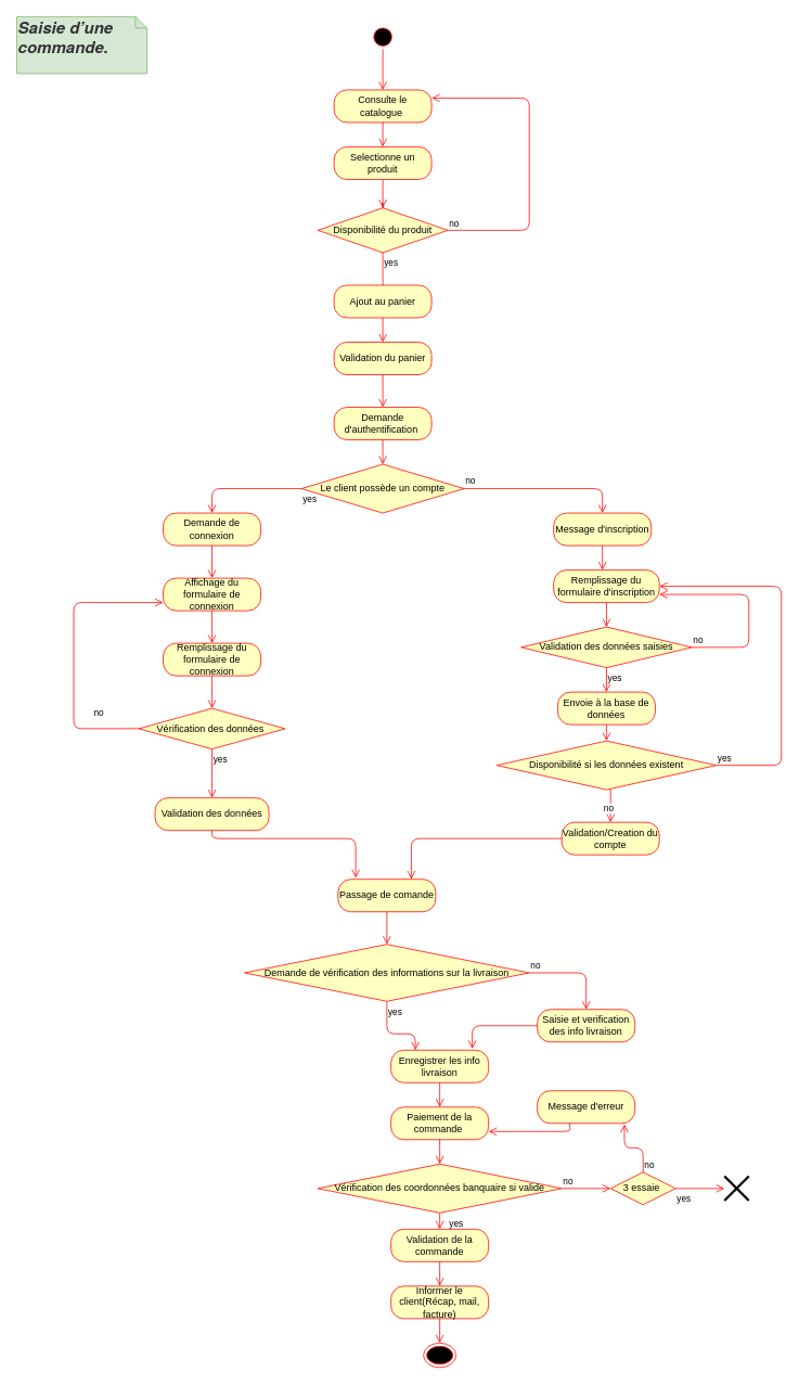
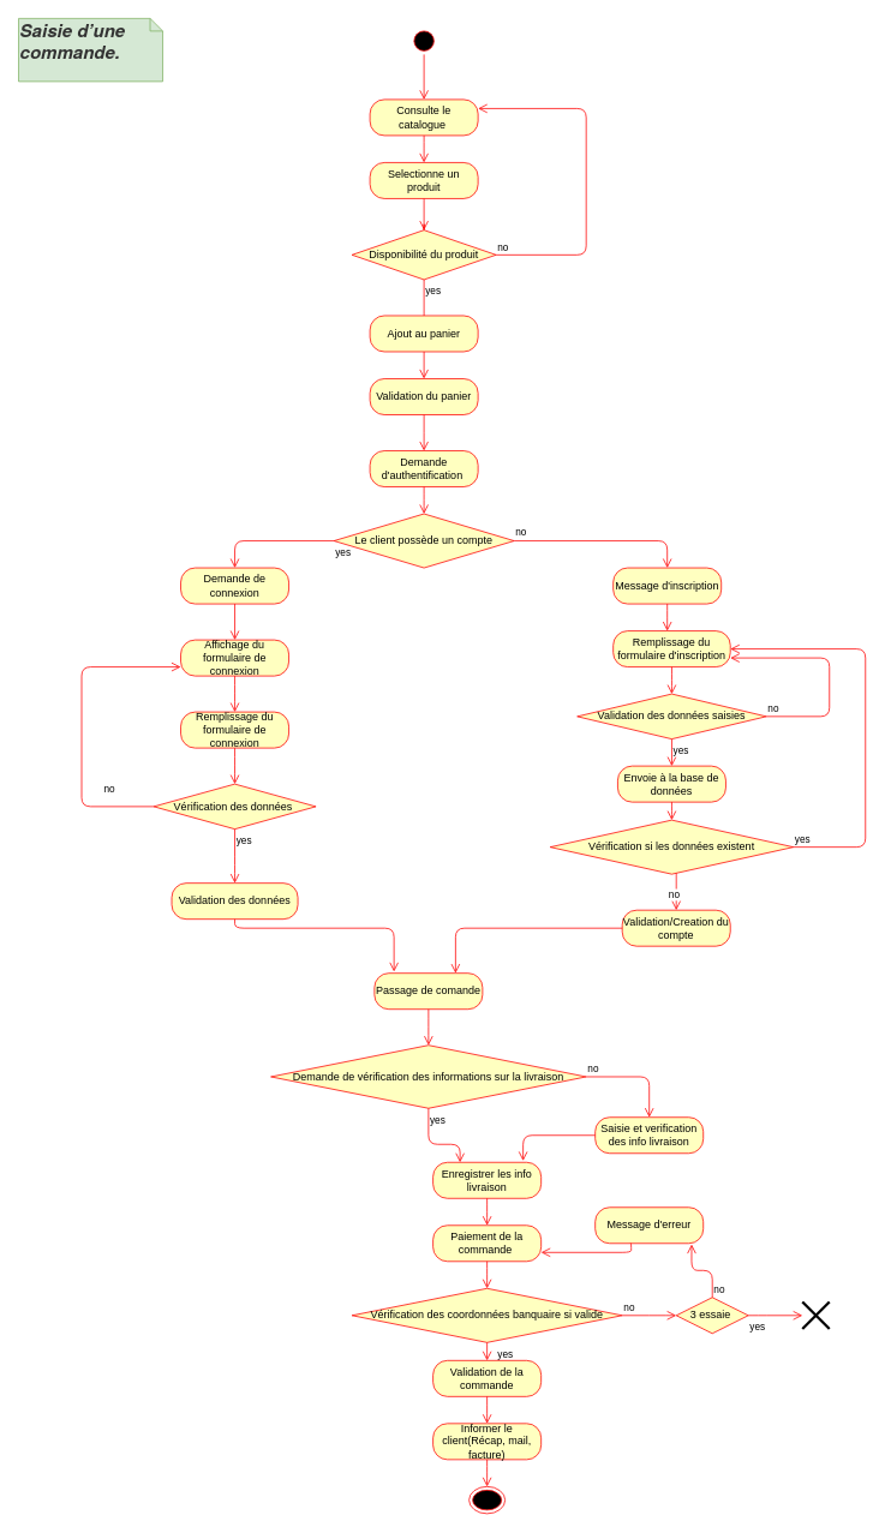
  <mxCell id="0" />
  <mxCell id="1" parent="0" />
  <mxCell id="2" value="" style="ellipse;html=1;shape=startState;fillColor=#000000;strokeColor=#ff0000;" parent="1" vertex="1"><mxGeometry x="455" y="30" width="30" height="30" as="geometry" /></mxCell>
  <mxCell id="3" value="" style="edgeStyle=orthogonalEdgeStyle;html=1;verticalAlign=bottom;endArrow=open;endSize=8;strokeColor=#ff0000;" parent="1" source="2" edge="1"><mxGeometry relative="1" as="geometry"><mxPoint x="470" y="110" as="targetPoint" /><Array as="points"><mxPoint x="470" y="110" /><mxPoint x="470" y="110" /></Array></mxGeometry></mxCell>
  <mxCell id="4" value="Selectionne un produit" style="rounded=1;whiteSpace=wrap;html=1;arcSize=40;fontColor=#000000;fillColor=#ffffc0;strokeColor=#ff0000;" parent="1" vertex="1"><mxGeometry x="410" y="180" width="120" height="40" as="geometry" /></mxCell>
  <mxCell id="5" value="" style="edgeStyle=orthogonalEdgeStyle;html=1;verticalAlign=bottom;endArrow=open;endSize=8;strokeColor=#ff0000;" parent="1" source="23" edge="1"><mxGeometry relative="1" as="geometry"><mxPoint x="470" y="280" as="targetPoint" /></mxGeometry></mxCell>
  <mxCell id="6" value="Consulte le catalogue&amp;nbsp;" style="rounded=1;whiteSpace=wrap;html=1;arcSize=40;fontColor=#000000;fillColor=#ffffc0;strokeColor=#ff0000;" parent="1" vertex="1"><mxGeometry x="410" y="110" width="120" height="40" as="geometry" /></mxCell>
  <mxCell id="7" value="" style="edgeStyle=orthogonalEdgeStyle;html=1;verticalAlign=bottom;endArrow=open;endSize=8;strokeColor=#ff0000;" parent="1" source="6" edge="1"><mxGeometry relative="1" as="geometry"><mxPoint x="470" y="180" as="targetPoint" /></mxGeometry></mxCell>
  <mxCell id="8" value="no" style="edgeStyle=orthogonalEdgeStyle;html=1;align=left;verticalAlign=bottom;endArrow=open;endSize=8;strokeColor=#ff0000;entryX=1;entryY=0.25;entryDx=0;entryDy=0;" parent="1" source="23" target="6" edge="1"><mxGeometry x="-1" relative="1" as="geometry"><mxPoint x="730" y="210" as="targetPoint" /><Array as="points"><mxPoint x="650" y="283" /><mxPoint x="650" y="120" /></Array></mxGeometry></mxCell>
  <mxCell id="9" value="yes" style="edgeStyle=orthogonalEdgeStyle;html=1;align=left;verticalAlign=top;endArrow=open;endSize=8;strokeColor=#ff0000;" parent="1" source="23" edge="1"><mxGeometry x="-1" relative="1" as="geometry"><mxPoint x="470" y="390" as="targetPoint" /><Array as="points"><mxPoint x="470" y="385" /></Array></mxGeometry></mxCell>
  <mxCell id="10" value="Ajout au panier" style="rounded=1;whiteSpace=wrap;html=1;arcSize=40;fontColor=#000000;fillColor=#ffffc0;strokeColor=#ff0000;" parent="1" vertex="1"><mxGeometry x="410" y="350" width="120" height="40" as="geometry" /></mxCell>
  <mxCell id="11" value="" style="edgeStyle=orthogonalEdgeStyle;html=1;verticalAlign=bottom;endArrow=open;endSize=8;strokeColor=#ff0000;" parent="1" source="10" target="12" edge="1"><mxGeometry relative="1" as="geometry"><mxPoint x="470" y="480" as="targetPoint" /></mxGeometry></mxCell>
  <mxCell id="12" value="Validation du panier" style="rounded=1;whiteSpace=wrap;html=1;arcSize=40;fontColor=#000000;fillColor=#ffffc0;strokeColor=#ff0000;" parent="1" vertex="1"><mxGeometry x="410" y="420" width="120" height="40" as="geometry" /></mxCell>
  <mxCell id="13" value="" style="edgeStyle=orthogonalEdgeStyle;html=1;verticalAlign=bottom;endArrow=open;endSize=8;strokeColor=#ff0000;" parent="1" source="12" edge="1"><mxGeometry relative="1" as="geometry"><mxPoint x="470" y="500" as="targetPoint" /></mxGeometry></mxCell>
  <mxCell id="14" value="Demande d'authentification&amp;nbsp;" style="rounded=1;whiteSpace=wrap;html=1;arcSize=40;fontColor=#000000;fillColor=#ffffc0;strokeColor=#ff0000;" parent="1" vertex="1"><mxGeometry x="410" y="500" width="120" height="40" as="geometry" /></mxCell>
  <mxCell id="15" value="" style="edgeStyle=orthogonalEdgeStyle;html=1;verticalAlign=bottom;endArrow=open;endSize=8;strokeColor=#ff0000;" parent="1" source="14" edge="1"><mxGeometry relative="1" as="geometry"><mxPoint x="470" y="570" as="targetPoint" /></mxGeometry></mxCell>
  <mxCell id="16" value="Le client possède un compte&lt;br&gt;" style="rhombus;whiteSpace=wrap;html=1;fillColor=#ffffc0;strokeColor=#ff0000;" parent="1" vertex="1"><mxGeometry x="370" y="570" width="200" height="60" as="geometry" /></mxCell>
  <mxCell id="17" value="no" style="edgeStyle=orthogonalEdgeStyle;html=1;align=left;verticalAlign=bottom;endArrow=open;endSize=8;strokeColor=#ff0000;" parent="1" source="16" edge="1"><mxGeometry x="-1" relative="1" as="geometry"><mxPoint x="740" y="630" as="targetPoint" /><Array as="points"><mxPoint x="740" y="600" /></Array></mxGeometry></mxCell>
  <mxCell id="18" value="yes" style="edgeStyle=orthogonalEdgeStyle;html=1;align=left;verticalAlign=top;endArrow=open;endSize=8;strokeColor=#ff0000;" parent="1" source="16" edge="1"><mxGeometry x="-1" relative="1" as="geometry"><mxPoint x="260" y="630" as="targetPoint" /><Array as="points"><mxPoint x="260" y="600" /></Array></mxGeometry></mxCell>
  <mxCell id="19" value="Message d'inscription" style="rounded=1;whiteSpace=wrap;html=1;arcSize=40;fontColor=#000000;fillColor=#ffffc0;strokeColor=#ff0000;" parent="1" vertex="1"><mxGeometry x="680" y="630" width="120" height="40" as="geometry" /></mxCell>
  <mxCell id="20" value="" style="edgeStyle=orthogonalEdgeStyle;html=1;verticalAlign=bottom;endArrow=open;endSize=8;strokeColor=#ff0000;" parent="1" source="19" edge="1"><mxGeometry relative="1" as="geometry"><mxPoint x="740" y="700" as="targetPoint" /></mxGeometry></mxCell>
  <mxCell id="21" value="Demande de connexion" style="rounded=1;whiteSpace=wrap;html=1;arcSize=40;fontColor=#000000;fillColor=#ffffc0;strokeColor=#ff0000;" parent="1" vertex="1"><mxGeometry x="200" y="630" width="120" height="40" as="geometry" /></mxCell>
  <mxCell id="22" value="" style="edgeStyle=orthogonalEdgeStyle;html=1;verticalAlign=bottom;endArrow=open;endSize=8;strokeColor=#ff0000;entryX=0.5;entryY=0;entryDx=0;entryDy=0;" parent="1" source="21" target="39" edge="1"><mxGeometry relative="1" as="geometry"><mxPoint x="260" y="700" as="targetPoint" /></mxGeometry></mxCell>
  <mxCell id="23" value="Disponibilité du produit" style="rhombus;whiteSpace=wrap;html=1;fillColor=#ffffc0;strokeColor=#ff0000;" parent="1" vertex="1"><mxGeometry x="390" y="255" width="160" height="55" as="geometry" /></mxCell>
  <mxCell id="24" value="" style="edgeStyle=orthogonalEdgeStyle;html=1;verticalAlign=bottom;endArrow=open;endSize=8;strokeColor=#ff0000;" parent="1" source="4" target="23" edge="1"><mxGeometry relative="1" as="geometry"><mxPoint x="470" y="280" as="targetPoint" /><mxPoint x="470" y="220" as="sourcePoint" /></mxGeometry></mxCell>
  <mxCell id="25" value="Remplissage du formulaire d'inscription" style="rounded=1;whiteSpace=wrap;html=1;arcSize=40;fontColor=#000000;fillColor=#ffffc0;strokeColor=#ff0000;" parent="1" vertex="1"><mxGeometry x="680" y="700" width="130" height="40" as="geometry" /></mxCell>
  <mxCell id="26" value="" style="edgeStyle=orthogonalEdgeStyle;html=1;verticalAlign=bottom;endArrow=open;endSize=8;strokeColor=#ff0000;" parent="1" source="25" edge="1"><mxGeometry relative="1" as="geometry"><mxPoint x="745" y="770" as="targetPoint" /></mxGeometry></mxCell>
  <mxCell id="27" value="Validation des données saisies" style="rhombus;whiteSpace=wrap;html=1;fillColor=#ffffc0;strokeColor=#ff0000;" parent="1" vertex="1"><mxGeometry x="640" y="770" width="210" height="50" as="geometry" /></mxCell>
  <mxCell id="28" value="no" style="edgeStyle=orthogonalEdgeStyle;html=1;align=left;verticalAlign=bottom;endArrow=open;endSize=8;strokeColor=#ff0000;entryX=1;entryY=0.75;entryDx=0;entryDy=0;" parent="1" source="27" target="25" edge="1"><mxGeometry x="-1" relative="1" as="geometry"><mxPoint x="820" y="730" as="targetPoint" /><Array as="points"><mxPoint x="920" y="795" /><mxPoint x="920" y="730" /></Array></mxGeometry></mxCell>
  <mxCell id="29" value="yes" style="edgeStyle=orthogonalEdgeStyle;html=1;align=left;verticalAlign=top;endArrow=open;endSize=8;strokeColor=#ff0000;" parent="1" source="27" edge="1"><mxGeometry x="-1" relative="1" as="geometry"><mxPoint x="745" y="850" as="targetPoint" /><Array as="points"><mxPoint x="745" y="820" /><mxPoint x="745" y="820" /></Array></mxGeometry></mxCell>
  <mxCell id="30" value="Envoie à la base de données" style="rounded=1;whiteSpace=wrap;html=1;arcSize=40;fontColor=#000000;fillColor=#ffffc0;strokeColor=#ff0000;" parent="1" vertex="1"><mxGeometry x="685" y="850" width="120" height="40" as="geometry" /></mxCell>
  <mxCell id="31" value="" style="edgeStyle=orthogonalEdgeStyle;html=1;verticalAlign=bottom;endArrow=open;endSize=8;strokeColor=#ff0000;" parent="1" source="30" edge="1"><mxGeometry relative="1" as="geometry"><mxPoint x="745" y="910" as="targetPoint" /></mxGeometry></mxCell>
- <mxCell id="32" value="Disponibilité si les données existent" style="rhombus;whiteSpace=wrap;html=1;fillColor=#ffffc0;strokeColor=#ff0000;" parent="1" vertex="1"><mxGeometry x="610" y="910" width="270" height="60" as="geometry" /></mxCell>
+ <mxCell id="32" value="Vérification si les données existent" style="rhombus;whiteSpace=wrap;html=1;fillColor=#ffffc0;strokeColor=#ff0000;" parent="1" vertex="1"><mxGeometry x="610" y="910" width="270" height="60" as="geometry" /></mxCell>
  <mxCell id="33" value="yes" style="edgeStyle=orthogonalEdgeStyle;html=1;align=left;verticalAlign=bottom;endArrow=open;endSize=8;strokeColor=#ff0000;exitX=1;exitY=0.5;exitDx=0;exitDy=0;entryX=1;entryY=0.5;entryDx=0;entryDy=0;" parent="1" source="32" target="25" edge="1"><mxGeometry x="-1" relative="1" as="geometry"><mxPoint x="980" y="720" as="targetPoint" /><mxPoint x="910" y="940" as="sourcePoint" /><Array as="points"><mxPoint x="960" y="940" /><mxPoint x="960" y="720" /></Array></mxGeometry></mxCell>
  <mxCell id="34" value="no" style="edgeStyle=orthogonalEdgeStyle;html=1;align=left;verticalAlign=top;endArrow=open;endSize=8;strokeColor=#ff0000;" parent="1" source="32" edge="1"><mxGeometry x="0.513" y="-22" relative="1" as="geometry"><mxPoint x="750" y="1010" as="targetPoint" /><Array as="points"><mxPoint x="750" y="1000" /><mxPoint x="750" y="1000" /></Array><mxPoint x="12" y="-20" as="offset" /></mxGeometry></mxCell>
  <mxCell id="35" value="Validation/Creation du compte" style="rounded=1;whiteSpace=wrap;html=1;arcSize=40;fontColor=#000000;fillColor=#ffffc0;strokeColor=#ff0000;" parent="1" vertex="1"><mxGeometry x="690" y="1010" width="120" height="40" as="geometry" /></mxCell>
  <mxCell id="36" value="" style="edgeStyle=orthogonalEdgeStyle;html=1;verticalAlign=bottom;endArrow=open;endSize=8;strokeColor=#ff0000;entryX=0.75;entryY=0;entryDx=0;entryDy=0;" parent="1" source="35" target="46" edge="1"><mxGeometry relative="1" as="geometry"><mxPoint x="580" y="1084.167" as="targetPoint" /><Array as="points"><mxPoint x="505" y="1030" /></Array></mxGeometry></mxCell>
  <mxCell id="37" value="Remplissage du formulaire de connexion" style="rounded=1;whiteSpace=wrap;html=1;arcSize=40;fontColor=#000000;fillColor=#ffffc0;strokeColor=#ff0000;" parent="1" vertex="1"><mxGeometry x="200" y="790" width="120" height="40" as="geometry" /></mxCell>
  <mxCell id="38" value="" style="edgeStyle=orthogonalEdgeStyle;html=1;verticalAlign=bottom;endArrow=open;endSize=8;strokeColor=#ff0000;" parent="1" source="37" edge="1"><mxGeometry relative="1" as="geometry"><mxPoint x="260" y="870" as="targetPoint" /></mxGeometry></mxCell>
  <mxCell id="39" value="Affichage du formulaire de connexion" style="rounded=1;whiteSpace=wrap;html=1;arcSize=40;fontColor=#000000;fillColor=#ffffc0;strokeColor=#ff0000;" parent="1" vertex="1"><mxGeometry x="200" y="710" width="120" height="40" as="geometry" /></mxCell>
  <mxCell id="40" value="" style="edgeStyle=orthogonalEdgeStyle;html=1;verticalAlign=bottom;endArrow=open;endSize=8;strokeColor=#ff0000;" parent="1" source="39" edge="1"><mxGeometry relative="1" as="geometry"><mxPoint x="260" y="790" as="targetPoint" /></mxGeometry></mxCell>
  <mxCell id="41" value="Vérification des données&amp;nbsp;" style="rhombus;whiteSpace=wrap;html=1;fillColor=#ffffc0;strokeColor=#ff0000;" parent="1" vertex="1"><mxGeometry x="170" y="870" width="180" height="50" as="geometry" /></mxCell>
  <mxCell id="42" value="no" style="edgeStyle=orthogonalEdgeStyle;html=1;align=left;verticalAlign=bottom;endArrow=open;endSize=8;strokeColor=#ff0000;entryX=0;entryY=0.75;entryDx=0;entryDy=0;" parent="1" source="41" target="39" edge="1"><mxGeometry x="-0.667" y="-10" relative="1" as="geometry"><mxPoint x="80" y="740" as="targetPoint" /><Array as="points"><mxPoint x="90" y="895" /><mxPoint x="90" y="740" /></Array><mxPoint as="offset" /></mxGeometry></mxCell>
  <mxCell id="43" value="yes" style="edgeStyle=orthogonalEdgeStyle;html=1;align=left;verticalAlign=top;endArrow=open;endSize=8;strokeColor=#ff0000;" parent="1" source="41" target="44" edge="1"><mxGeometry x="-1" relative="1" as="geometry"><mxPoint x="260" y="960" as="targetPoint" /><Array as="points"><mxPoint x="260" y="960" /><mxPoint x="260" y="960" /></Array></mxGeometry></mxCell>
  <mxCell id="44" value="Validation des données" style="rounded=1;whiteSpace=wrap;html=1;arcSize=40;fontColor=#000000;fillColor=#ffffc0;strokeColor=#ff0000;" parent="1" vertex="1"><mxGeometry x="190" y="980" width="140" height="40" as="geometry" /></mxCell>
  <mxCell id="45" value="" style="edgeStyle=orthogonalEdgeStyle;html=1;verticalAlign=bottom;endArrow=open;endSize=8;strokeColor=#ff0000;entryX=0.181;entryY=-0.042;entryDx=0;entryDy=0;entryPerimeter=0;" parent="1" source="44" target="46" edge="1"><mxGeometry relative="1" as="geometry"><mxPoint x="360.833" y="1085" as="targetPoint" /><Array as="points"><mxPoint x="260" y="1030" /><mxPoint x="437" y="1030" /></Array></mxGeometry></mxCell>
  <mxCell id="46" value="Passage de comande" style="rounded=1;whiteSpace=wrap;html=1;arcSize=40;fontColor=#000000;fillColor=#ffffc0;strokeColor=#ff0000;" parent="1" vertex="1"><mxGeometry x="415" y="1080" width="120" height="40" as="geometry" /></mxCell>
  <mxCell id="47" value="" style="edgeStyle=orthogonalEdgeStyle;html=1;verticalAlign=bottom;endArrow=open;endSize=8;strokeColor=#ff0000;" parent="1" source="46" edge="1"><mxGeometry relative="1" as="geometry"><mxPoint x="475" y="1160" as="targetPoint" /></mxGeometry></mxCell>
  <mxCell id="48" value="Demande de vérification des informations sur la livraison" style="rhombus;whiteSpace=wrap;html=1;fillColor=#ffffc0;strokeColor=#ff0000;" parent="1" vertex="1"><mxGeometry x="300" y="1160" width="350" height="70" as="geometry" /></mxCell>
  <mxCell id="49" value="no" style="edgeStyle=orthogonalEdgeStyle;html=1;align=left;verticalAlign=bottom;endArrow=open;endSize=8;strokeColor=#ff0000;" parent="1" source="48" edge="1"><mxGeometry x="-1" relative="1" as="geometry"><mxPoint x="720" y="1240" as="targetPoint" /><Array as="points"><mxPoint x="720" y="1195" /></Array></mxGeometry></mxCell>
  <mxCell id="50" value="yes" style="edgeStyle=orthogonalEdgeStyle;html=1;align=left;verticalAlign=top;endArrow=open;endSize=8;strokeColor=#ff0000;entryX=0.25;entryY=0;entryDx=0;entryDy=0;" parent="1" source="48" target="53" edge="1"><mxGeometry x="-1" relative="1" as="geometry"><mxPoint x="475" y="1390" as="targetPoint" /><Array as="points"><mxPoint x="475" y="1270" /><mxPoint x="510" y="1270" /></Array></mxGeometry></mxCell>
  <mxCell id="51" value="Saisie et verification des info livraison" style="rounded=1;whiteSpace=wrap;html=1;arcSize=40;fontColor=#000000;fillColor=#ffffc0;strokeColor=#ff0000;" parent="1" vertex="1"><mxGeometry x="660" y="1240" width="120" height="40" as="geometry" /></mxCell>
  <mxCell id="52" value="" style="edgeStyle=orthogonalEdgeStyle;html=1;verticalAlign=bottom;endArrow=open;endSize=8;strokeColor=#ff0000;entryX=0.833;entryY=-0.042;entryDx=0;entryDy=0;entryPerimeter=0;" parent="1" source="51" target="53" edge="1"><mxGeometry relative="1" as="geometry"><mxPoint x="590" y="1390" as="targetPoint" /></mxGeometry></mxCell>
  <mxCell id="53" value="Enregistrer les info livraison" style="rounded=1;whiteSpace=wrap;html=1;arcSize=40;fontColor=#000000;fillColor=#ffffc0;strokeColor=#ff0000;" parent="1" vertex="1"><mxGeometry x="480" y="1290" width="120" height="40" as="geometry" /></mxCell>
  <mxCell id="54" value="" style="edgeStyle=orthogonalEdgeStyle;html=1;verticalAlign=bottom;endArrow=open;endSize=8;strokeColor=#ff0000;" parent="1" source="53" edge="1"><mxGeometry relative="1" as="geometry"><mxPoint x="540" y="1360" as="targetPoint" /></mxGeometry></mxCell>
  <mxCell id="55" value="Paiement de la commande&amp;nbsp;" style="rounded=1;whiteSpace=wrap;html=1;arcSize=40;fontColor=#000000;fillColor=#ffffc0;strokeColor=#ff0000;" parent="1" vertex="1"><mxGeometry x="480" y="1360" width="120" height="40" as="geometry" /></mxCell>
  <mxCell id="56" value="" style="edgeStyle=orthogonalEdgeStyle;html=1;verticalAlign=bottom;endArrow=open;endSize=8;strokeColor=#ff0000;" parent="1" source="55" edge="1"><mxGeometry relative="1" as="geometry"><mxPoint x="540" y="1430" as="targetPoint" /></mxGeometry></mxCell>
  <mxCell id="57" value="Vérification des coordonnées banquaire si valide" style="rhombus;whiteSpace=wrap;html=1;fillColor=#ffffc0;strokeColor=#ff0000;" parent="1" vertex="1"><mxGeometry x="390" y="1430" width="300" height="60" as="geometry" /></mxCell>
  <mxCell id="58" value="no" style="edgeStyle=orthogonalEdgeStyle;html=1;align=left;verticalAlign=bottom;endArrow=open;endSize=8;strokeColor=#ff0000;" parent="1" source="57" edge="1"><mxGeometry x="-1" relative="1" as="geometry"><mxPoint x="750" y="1460" as="targetPoint" /><Array as="points"><mxPoint x="730" y="1460" /></Array></mxGeometry></mxCell>
  <mxCell id="59" value="yes" style="edgeStyle=orthogonalEdgeStyle;html=1;align=left;verticalAlign=top;endArrow=open;endSize=8;strokeColor=#ff0000;" parent="1" source="57" edge="1"><mxGeometry x="-1" y="10" relative="1" as="geometry"><mxPoint x="540" y="1510" as="targetPoint" /><Array as="points"><mxPoint x="540" y="1510" /><mxPoint x="540" y="1510" /></Array><mxPoint as="offset" /></mxGeometry></mxCell>
  <mxCell id="60" value="Message d'erreur" style="rounded=1;whiteSpace=wrap;html=1;arcSize=40;fontColor=#000000;fillColor=#ffffc0;strokeColor=#ff0000;" parent="1" vertex="1"><mxGeometry x="660" y="1340" width="120" height="40" as="geometry" /></mxCell>
  <mxCell id="61" value="" style="edgeStyle=orthogonalEdgeStyle;html=1;verticalAlign=bottom;endArrow=open;endSize=8;strokeColor=#ff0000;exitX=0.325;exitY=1;exitDx=0;exitDy=0;exitPerimeter=0;" parent="1" source="60" edge="1"><mxGeometry relative="1" as="geometry"><mxPoint x="600" y="1390" as="targetPoint" /><Array as="points"><mxPoint x="700" y="1380" /><mxPoint x="700" y="1390" /></Array></mxGeometry></mxCell>
  <mxCell id="62" value="Validation de la commande" style="rounded=1;whiteSpace=wrap;html=1;arcSize=40;fontColor=#000000;fillColor=#ffffc0;strokeColor=#ff0000;" parent="1" vertex="1"><mxGeometry x="480" y="1510" width="120" height="40" as="geometry" /></mxCell>
  <mxCell id="63" value="" style="edgeStyle=orthogonalEdgeStyle;html=1;verticalAlign=bottom;endArrow=open;endSize=8;strokeColor=#ff0000;" parent="1" source="62" edge="1"><mxGeometry relative="1" as="geometry"><mxPoint x="540" y="1580" as="targetPoint" /><Array as="points"><mxPoint x="540" y="1570" /><mxPoint x="540" y="1570" /></Array></mxGeometry></mxCell>
  <mxCell id="64" value="Informer le client(Récap, mail, facture)" style="rounded=1;whiteSpace=wrap;html=1;arcSize=40;fontColor=#000000;fillColor=#ffffc0;strokeColor=#ff0000;" parent="1" vertex="1"><mxGeometry x="480" y="1580" width="120" height="40" as="geometry" /></mxCell>
  <mxCell id="65" value="" style="edgeStyle=orthogonalEdgeStyle;html=1;verticalAlign=bottom;endArrow=open;endSize=8;strokeColor=#ff0000;" parent="1" source="64" edge="1"><mxGeometry relative="1" as="geometry"><mxPoint x="540" y="1650" as="targetPoint" /></mxGeometry></mxCell>
  <mxCell id="66" value="" style="ellipse;html=1;shape=endState;fillColor=#000000;strokeColor=#ff0000;" parent="1" vertex="1"><mxGeometry x="520" y="1650" width="40" height="30" as="geometry" /></mxCell>
  <mxCell id="67" value="&lt;span style=&quot;color: rgb(51 , 51 , 51) ; font-family: &amp;#34;helvetica neue&amp;#34; , &amp;#34;helvetica&amp;#34; , &amp;#34;segoe ui&amp;#34; , &amp;#34;arial&amp;#34; , &amp;#34;freesans&amp;#34; , sans-serif , &amp;#34;apple color emoji&amp;#34; , &amp;#34;segoe ui emoji&amp;#34; , &amp;#34;segoe ui symbol&amp;#34; ; white-space: normal&quot;&gt;&lt;i&gt;&lt;b&gt;&lt;font style=&quot;font-size: 20px&quot;&gt;Saisie d’une commande.&lt;/font&gt;&lt;/b&gt;&lt;/i&gt;&lt;/span&gt;" style="shape=note;whiteSpace=wrap;html=1;size=14;verticalAlign=top;align=left;spacingTop=-6;fillColor=#d5e8d4;strokeColor=#82b366;fontFamily=Comic Sans MS;" parent="1" vertex="1"><mxGeometry x="20" y="20" width="160" height="70" as="geometry" /></mxCell>
  <mxCell id="68" value="" style="shape=umlDestroy;whiteSpace=wrap;html=1;strokeWidth=3;" vertex="1" parent="1"><mxGeometry x="890" y="1445" width="30" height="30" as="geometry" /></mxCell>
  <mxCell id="69" value="3 essaie&amp;nbsp;" style="rhombus;whiteSpace=wrap;html=1;fillColor=#ffffc0;strokeColor=#ff0000;" vertex="1" parent="1"><mxGeometry x="750" y="1440" width="80" height="40" as="geometry" /></mxCell>
  <mxCell id="70" value="no" style="edgeStyle=orthogonalEdgeStyle;html=1;align=left;verticalAlign=bottom;endArrow=open;endSize=8;strokeColor=#ff0000;entryX=0.892;entryY=1.025;entryDx=0;entryDy=0;entryPerimeter=0;" edge="1" source="69" parent="1" target="60"><mxGeometry x="-1" relative="1" as="geometry"><mxPoint x="930" y="1480" as="targetPoint" /></mxGeometry></mxCell>
  <mxCell id="71" value="yes" style="edgeStyle=orthogonalEdgeStyle;html=1;align=left;verticalAlign=top;endArrow=open;endSize=8;strokeColor=#ff0000;" edge="1" source="69" parent="1"><mxGeometry x="-1" relative="1" as="geometry"><mxPoint x="890" y="1460" as="targetPoint" /><Array as="points"><mxPoint x="840" y="1460" /><mxPoint x="840" y="1460" /></Array></mxGeometry></mxCell>
